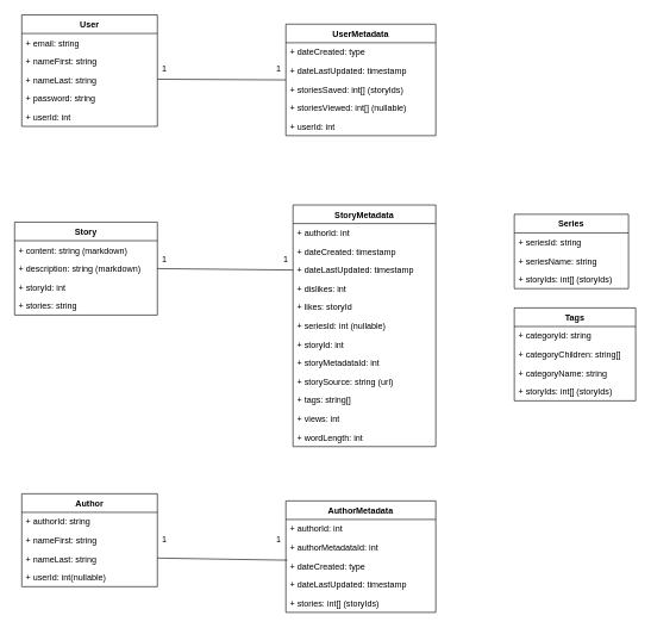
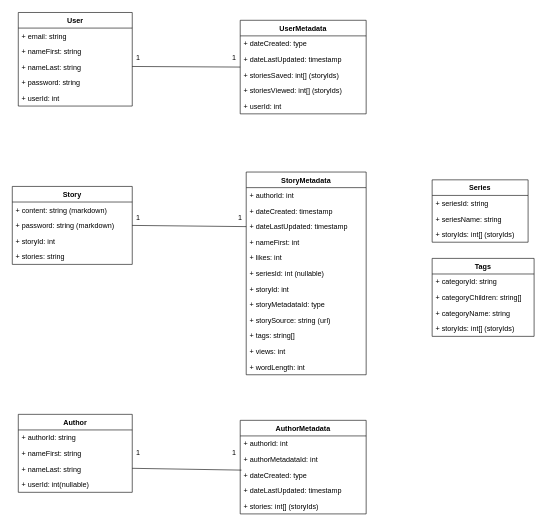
  <mxCell id="0" />
  <mxCell id="1" parent="0" />
  <mxCell id="2" value="User" style="swimlane;fontStyle=1;align=center;verticalAlign=top;childLayout=stackLayout;horizontal=1;startSize=26;horizontalStack=0;resizeParent=1;resizeParentMax=0;resizeLast=0;collapsible=1;marginBottom=0;" vertex="1" parent="1"><mxGeometry x="30" y="20" width="190" height="156" as="geometry" /></mxCell>
  <mxCell id="3" value="+ email: string" style="text;strokeColor=none;fillColor=none;align=left;verticalAlign=top;spacingLeft=4;spacingRight=4;overflow=hidden;rotatable=0;points=[[0,0.5],[1,0.5]];portConstraint=eastwest;" vertex="1" parent="2"><mxGeometry y="26" width="190" height="26" as="geometry" /></mxCell>
  <mxCell id="4" value="+ nameFirst: string" style="text;strokeColor=none;fillColor=none;align=left;verticalAlign=top;spacingLeft=4;spacingRight=4;overflow=hidden;rotatable=0;points=[[0,0.5],[1,0.5]];portConstraint=eastwest;" vertex="1" parent="2"><mxGeometry y="52" width="190" height="26" as="geometry" /></mxCell>
  <mxCell id="5" value="+ nameLast: string" style="text;strokeColor=none;fillColor=none;align=left;verticalAlign=top;spacingLeft=4;spacingRight=4;overflow=hidden;rotatable=0;points=[[0,0.5],[1,0.5]];portConstraint=eastwest;" vertex="1" parent="2"><mxGeometry y="78" width="190" height="26" as="geometry" /></mxCell>
  <mxCell id="6" value="+ password: string" style="text;strokeColor=none;fillColor=none;align=left;verticalAlign=top;spacingLeft=4;spacingRight=4;overflow=hidden;rotatable=0;points=[[0,0.5],[1,0.5]];portConstraint=eastwest;" vertex="1" parent="2"><mxGeometry y="104" width="190" height="26" as="geometry" /></mxCell>
  <mxCell id="7" value="+ userId: int" style="text;strokeColor=none;fillColor=none;align=left;verticalAlign=top;spacingLeft=4;spacingRight=4;overflow=hidden;rotatable=0;points=[[0,0.5],[1,0.5]];portConstraint=eastwest;" vertex="1" parent="2"><mxGeometry y="130" width="190" height="26" as="geometry" /></mxCell>
  <mxCell id="8" value="" style="line;strokeWidth=1;fillColor=none;align=left;verticalAlign=middle;spacingTop=-1;spacingLeft=3;spacingRight=3;rotatable=0;labelPosition=right;points=[];portConstraint=eastwest;" vertex="1" parent="2"><mxGeometry y="156" width="190" as="geometry" /></mxCell>
  <mxCell id="9" value="UserMetadata" style="swimlane;fontStyle=1;align=center;verticalAlign=top;childLayout=stackLayout;horizontal=1;startSize=26;horizontalStack=0;resizeParent=1;resizeParentMax=0;resizeLast=0;collapsible=1;marginBottom=0;" vertex="1" parent="1"><mxGeometry x="400" y="33" width="210" height="156" as="geometry" /></mxCell>
  <mxCell id="10" value="+ dateCreated: type" style="text;strokeColor=none;fillColor=none;align=left;verticalAlign=top;spacingLeft=4;spacingRight=4;overflow=hidden;rotatable=0;points=[[0,0.5],[1,0.5]];portConstraint=eastwest;" vertex="1" parent="9"><mxGeometry y="26" width="210" height="26" as="geometry" /></mxCell>
  <mxCell id="11" value="+ dateLastUpdated: timestamp" style="text;strokeColor=none;fillColor=none;align=left;verticalAlign=top;spacingLeft=4;spacingRight=4;overflow=hidden;rotatable=0;points=[[0,0.5],[1,0.5]];portConstraint=eastwest;" vertex="1" parent="9"><mxGeometry y="52" width="210" height="26" as="geometry" /></mxCell>
  <mxCell id="12" value="+ storiesSaved: int[] (storyIds)" style="text;strokeColor=none;fillColor=none;align=left;verticalAlign=top;spacingLeft=4;spacingRight=4;overflow=hidden;rotatable=0;points=[[0,0.5],[1,0.5]];portConstraint=eastwest;" vertex="1" parent="9"><mxGeometry y="78" width="210" height="26" as="geometry" /></mxCell>
- <mxCell id="13" value="+ storiesViewed: int[] (nullable)" style="text;strokeColor=none;fillColor=none;align=left;verticalAlign=top;spacingLeft=4;spacingRight=4;overflow=hidden;rotatable=0;points=[[0,0.5],[1,0.5]];portConstraint=eastwest;" vertex="1" parent="9"><mxGeometry y="104" width="210" height="26" as="geometry" /></mxCell>
+ <mxCell id="13" value="+ storiesViewed: int[] (storyIds)" style="text;strokeColor=none;fillColor=none;align=left;verticalAlign=top;spacingLeft=4;spacingRight=4;overflow=hidden;rotatable=0;points=[[0,0.5],[1,0.5]];portConstraint=eastwest;" vertex="1" parent="9"><mxGeometry y="104" width="210" height="26" as="geometry" /></mxCell>
  <mxCell id="14" value="+ userId: int" style="text;strokeColor=none;fillColor=none;align=left;verticalAlign=top;spacingLeft=4;spacingRight=4;overflow=hidden;rotatable=0;points=[[0,0.5],[1,0.5]];portConstraint=eastwest;" vertex="1" parent="9"><mxGeometry y="130" width="210" height="26" as="geometry" /></mxCell>
  <mxCell id="15" value="Story" style="swimlane;fontStyle=1;childLayout=stackLayout;horizontal=1;startSize=26;fillColor=none;horizontalStack=0;resizeParent=1;resizeParentMax=0;resizeLast=0;collapsible=1;marginBottom=0;" vertex="1" parent="1"><mxGeometry x="20" y="310" width="200" height="130" as="geometry" /></mxCell>
  <mxCell id="16" value="+ content: string (markdown)" style="text;strokeColor=none;fillColor=none;align=left;verticalAlign=top;spacingLeft=4;spacingRight=4;overflow=hidden;rotatable=0;points=[[0,0.5],[1,0.5]];portConstraint=eastwest;" vertex="1" parent="15"><mxGeometry y="26" width="200" height="26" as="geometry" /></mxCell>
- <mxCell id="17" value="+ description: string (markdown)" style="text;strokeColor=none;fillColor=none;align=left;verticalAlign=top;spacingLeft=4;spacingRight=4;overflow=hidden;rotatable=0;points=[[0,0.5],[1,0.5]];portConstraint=eastwest;" vertex="1" parent="15"><mxGeometry y="52" width="200" height="26" as="geometry" /></mxCell>
+ <mxCell id="17" value="+ password: string (markdown)" style="text;strokeColor=none;fillColor=none;align=left;verticalAlign=top;spacingLeft=4;spacingRight=4;overflow=hidden;rotatable=0;points=[[0,0.5],[1,0.5]];portConstraint=eastwest;" vertex="1" parent="15"><mxGeometry y="52" width="200" height="26" as="geometry" /></mxCell>
  <mxCell id="18" value="+ storyId: int" style="text;strokeColor=none;fillColor=none;align=left;verticalAlign=top;spacingLeft=4;spacingRight=4;overflow=hidden;rotatable=0;points=[[0,0.5],[1,0.5]];portConstraint=eastwest;" vertex="1" parent="15"><mxGeometry y="78" width="200" height="26" as="geometry" /></mxCell>
  <mxCell id="19" value="+ stories: string" style="text;strokeColor=none;fillColor=none;align=left;verticalAlign=top;spacingLeft=4;spacingRight=4;overflow=hidden;rotatable=0;points=[[0,0.5],[1,0.5]];portConstraint=eastwest;" vertex="1" parent="15"><mxGeometry y="104" width="200" height="26" as="geometry" /></mxCell>
  <mxCell id="20" value="StoryMetadata" style="swimlane;fontStyle=1;align=center;verticalAlign=top;childLayout=stackLayout;horizontal=1;startSize=26;horizontalStack=0;resizeParent=1;resizeParentMax=0;resizeLast=0;collapsible=1;marginBottom=0;" vertex="1" parent="1"><mxGeometry x="410" y="286" width="200" height="338" as="geometry" /></mxCell>
  <mxCell id="21" value="+ authorId: int" style="text;strokeColor=none;fillColor=none;align=left;verticalAlign=top;spacingLeft=4;spacingRight=4;overflow=hidden;rotatable=0;points=[[0,0.5],[1,0.5]];portConstraint=eastwest;" vertex="1" parent="20"><mxGeometry y="26" width="200" height="26" as="geometry" /></mxCell>
  <mxCell id="22" value="+ dateCreated: timestamp" style="text;strokeColor=none;fillColor=none;align=left;verticalAlign=top;spacingLeft=4;spacingRight=4;overflow=hidden;rotatable=0;points=[[0,0.5],[1,0.5]];portConstraint=eastwest;" vertex="1" parent="20"><mxGeometry y="52" width="200" height="26" as="geometry" /></mxCell>
  <mxCell id="23" value="+ dateLastUpdated: timestamp" style="text;strokeColor=none;fillColor=none;align=left;verticalAlign=top;spacingLeft=4;spacingRight=4;overflow=hidden;rotatable=0;points=[[0,0.5],[1,0.5]];portConstraint=eastwest;" vertex="1" parent="20"><mxGeometry y="78" width="200" height="26" as="geometry" /></mxCell>
- <mxCell id="24" value="+ dislikes: int" style="text;strokeColor=none;fillColor=none;align=left;verticalAlign=top;spacingLeft=4;spacingRight=4;overflow=hidden;rotatable=0;points=[[0,0.5],[1,0.5]];portConstraint=eastwest;" vertex="1" parent="20"><mxGeometry y="104" width="200" height="26" as="geometry" /></mxCell>
- <mxCell id="25" value="+ likes: storyId" style="text;strokeColor=none;fillColor=none;align=left;verticalAlign=top;spacingLeft=4;spacingRight=4;overflow=hidden;rotatable=0;points=[[0,0.5],[1,0.5]];portConstraint=eastwest;" vertex="1" parent="20"><mxGeometry y="130" width="200" height="26" as="geometry" /></mxCell>
+ <mxCell id="24" value="+ nameFirst: int" style="text;strokeColor=none;fillColor=none;align=left;verticalAlign=top;spacingLeft=4;spacingRight=4;overflow=hidden;rotatable=0;points=[[0,0.5],[1,0.5]];portConstraint=eastwest;" vertex="1" parent="20"><mxGeometry y="104" width="200" height="26" as="geometry" /></mxCell>
+ <mxCell id="25" value="+ likes: int" style="text;strokeColor=none;fillColor=none;align=left;verticalAlign=top;spacingLeft=4;spacingRight=4;overflow=hidden;rotatable=0;points=[[0,0.5],[1,0.5]];portConstraint=eastwest;" vertex="1" parent="20"><mxGeometry y="130" width="200" height="26" as="geometry" /></mxCell>
  <mxCell id="26" value="+ seriesId: int (nullable)" style="text;strokeColor=none;fillColor=none;align=left;verticalAlign=top;spacingLeft=4;spacingRight=4;overflow=hidden;rotatable=0;points=[[0,0.5],[1,0.5]];portConstraint=eastwest;" vertex="1" parent="20"><mxGeometry y="156" width="200" height="26" as="geometry" /></mxCell>
  <mxCell id="27" value="+ storyId: int" style="text;strokeColor=none;fillColor=none;align=left;verticalAlign=top;spacingLeft=4;spacingRight=4;overflow=hidden;rotatable=0;points=[[0,0.5],[1,0.5]];portConstraint=eastwest;" vertex="1" parent="20"><mxGeometry y="182" width="200" height="26" as="geometry" /></mxCell>
- <mxCell id="28" value="+ storyMetadataId: int" style="text;strokeColor=none;fillColor=none;align=left;verticalAlign=top;spacingLeft=4;spacingRight=4;overflow=hidden;rotatable=0;points=[[0,0.5],[1,0.5]];portConstraint=eastwest;" vertex="1" parent="20"><mxGeometry y="208" width="200" height="26" as="geometry" /></mxCell>
+ <mxCell id="28" value="+ storyMetadataId: type" style="text;strokeColor=none;fillColor=none;align=left;verticalAlign=top;spacingLeft=4;spacingRight=4;overflow=hidden;rotatable=0;points=[[0,0.5],[1,0.5]];portConstraint=eastwest;" vertex="1" parent="20"><mxGeometry y="208" width="200" height="26" as="geometry" /></mxCell>
  <mxCell id="29" value="+ storySource: string (url)" style="text;strokeColor=none;fillColor=none;align=left;verticalAlign=top;spacingLeft=4;spacingRight=4;overflow=hidden;rotatable=0;points=[[0,0.5],[1,0.5]];portConstraint=eastwest;" vertex="1" parent="20"><mxGeometry y="234" width="200" height="26" as="geometry" /></mxCell>
  <mxCell id="30" value="+ tags: string[]" style="text;strokeColor=none;fillColor=none;align=left;verticalAlign=top;spacingLeft=4;spacingRight=4;overflow=hidden;rotatable=0;points=[[0,0.5],[1,0.5]];portConstraint=eastwest;" vertex="1" parent="20"><mxGeometry y="260" width="200" height="26" as="geometry" /></mxCell>
  <mxCell id="31" value="+ views: int" style="text;strokeColor=none;fillColor=none;align=left;verticalAlign=top;spacingLeft=4;spacingRight=4;overflow=hidden;rotatable=0;points=[[0,0.5],[1,0.5]];portConstraint=eastwest;" vertex="1" parent="20"><mxGeometry y="286" width="200" height="26" as="geometry" /></mxCell>
  <mxCell id="32" value="+ wordLength: int" style="text;strokeColor=none;fillColor=none;align=left;verticalAlign=top;spacingLeft=4;spacingRight=4;overflow=hidden;rotatable=0;points=[[0,0.5],[1,0.5]];portConstraint=eastwest;" vertex="1" parent="20"><mxGeometry y="312" width="200" height="26" as="geometry" /></mxCell>
  <mxCell id="33" value="" style="endArrow=none;html=1;rounded=0;entryX=0;entryY=0.5;entryDx=0;entryDy=0;exitX=1;exitY=0.5;exitDx=0;exitDy=0;" edge="1" parent="1" source="15"><mxGeometry width="50" height="50" relative="1" as="geometry"><mxPoint x="250" y="380" as="sourcePoint" /><mxPoint x="410" y="377" as="targetPoint" /></mxGeometry></mxCell>
  <mxCell id="34" value="1" style="text;html=1;strokeColor=none;fillColor=none;align=center;verticalAlign=middle;whiteSpace=wrap;rounded=0;" vertex="1" parent="1"><mxGeometry x="220" y="347" width="20" height="30" as="geometry" /></mxCell>
  <mxCell id="35" value="1" style="text;html=1;strokeColor=none;fillColor=none;align=center;verticalAlign=middle;whiteSpace=wrap;rounded=0;" vertex="1" parent="1"><mxGeometry x="390" y="347" width="20" height="30" as="geometry" /></mxCell>
  <mxCell id="36" value="" style="endArrow=none;html=1;rounded=0;exitX=0;exitY=1;exitDx=0;exitDy=0;" edge="1" parent="1" source="37"><mxGeometry width="50" height="50" relative="1" as="geometry"><mxPoint x="240" y="100" as="sourcePoint" /><mxPoint x="400" y="111" as="targetPoint" /></mxGeometry></mxCell>
  <mxCell id="37" value="1" style="text;html=1;strokeColor=none;fillColor=none;align=center;verticalAlign=middle;whiteSpace=wrap;rounded=0;" vertex="1" parent="1"><mxGeometry x="220" y="80" width="20" height="30" as="geometry" /></mxCell>
  <mxCell id="38" value="1" style="text;html=1;strokeColor=none;fillColor=none;align=center;verticalAlign=middle;whiteSpace=wrap;rounded=0;" vertex="1" parent="1"><mxGeometry x="380" y="80" width="20" height="30" as="geometry" /></mxCell>
  <mxCell id="39" value="Author" style="swimlane;fontStyle=1;align=center;verticalAlign=top;childLayout=stackLayout;horizontal=1;startSize=26;horizontalStack=0;resizeParent=1;resizeParentMax=0;resizeLast=0;collapsible=1;marginBottom=0;" vertex="1" parent="1"><mxGeometry x="30" y="690" width="190" height="130" as="geometry" /></mxCell>
  <mxCell id="40" value="+ authorId: string" style="text;strokeColor=none;fillColor=none;align=left;verticalAlign=top;spacingLeft=4;spacingRight=4;overflow=hidden;rotatable=0;points=[[0,0.5],[1,0.5]];portConstraint=eastwest;" vertex="1" parent="39"><mxGeometry y="26" width="190" height="26" as="geometry" /></mxCell>
  <mxCell id="41" value="+ nameFirst: string" style="text;strokeColor=none;fillColor=none;align=left;verticalAlign=top;spacingLeft=4;spacingRight=4;overflow=hidden;rotatable=0;points=[[0,0.5],[1,0.5]];portConstraint=eastwest;" vertex="1" parent="39"><mxGeometry y="52" width="190" height="26" as="geometry" /></mxCell>
  <mxCell id="42" value="+ nameLast: string" style="text;strokeColor=none;fillColor=none;align=left;verticalAlign=top;spacingLeft=4;spacingRight=4;overflow=hidden;rotatable=0;points=[[0,0.5],[1,0.5]];portConstraint=eastwest;" vertex="1" parent="39"><mxGeometry y="78" width="190" height="26" as="geometry" /></mxCell>
  <mxCell id="43" value="+ userId: int(nullable)" style="text;strokeColor=none;fillColor=none;align=left;verticalAlign=top;spacingLeft=4;spacingRight=4;overflow=hidden;rotatable=0;points=[[0,0.5],[1,0.5]];portConstraint=eastwest;" vertex="1" parent="39"><mxGeometry y="104" width="190" height="26" as="geometry" /></mxCell>
  <mxCell id="44" value="" style="line;strokeWidth=1;fillColor=none;align=left;verticalAlign=middle;spacingTop=-1;spacingLeft=3;spacingRight=3;rotatable=0;labelPosition=right;points=[];portConstraint=eastwest;" vertex="1" parent="39"><mxGeometry y="130" width="190" as="geometry" /></mxCell>
  <mxCell id="45" value="AuthorMetadata" style="swimlane;fontStyle=1;align=center;verticalAlign=top;childLayout=stackLayout;horizontal=1;startSize=26;horizontalStack=0;resizeParent=1;resizeParentMax=0;resizeLast=0;collapsible=1;marginBottom=0;" vertex="1" parent="1"><mxGeometry x="400" y="700" width="210" height="156" as="geometry" /></mxCell>
  <mxCell id="46" value="+ authorId: int" style="text;strokeColor=none;fillColor=none;align=left;verticalAlign=top;spacingLeft=4;spacingRight=4;overflow=hidden;rotatable=0;points=[[0,0.5],[1,0.5]];portConstraint=eastwest;" vertex="1" parent="45"><mxGeometry y="26" width="210" height="26" as="geometry" /></mxCell>
  <mxCell id="47" value="+ authorMetadataId: int" style="text;strokeColor=none;fillColor=none;align=left;verticalAlign=top;spacingLeft=4;spacingRight=4;overflow=hidden;rotatable=0;points=[[0,0.5],[1,0.5]];portConstraint=eastwest;" vertex="1" parent="45"><mxGeometry y="52" width="210" height="26" as="geometry" /></mxCell>
  <mxCell id="48" value="+ dateCreated: type" style="text;strokeColor=none;fillColor=none;align=left;verticalAlign=top;spacingLeft=4;spacingRight=4;overflow=hidden;rotatable=0;points=[[0,0.5],[1,0.5]];portConstraint=eastwest;" vertex="1" parent="45"><mxGeometry y="78" width="210" height="26" as="geometry" /></mxCell>
  <mxCell id="49" value="+ dateLastUpdated: timestamp" style="text;strokeColor=none;fillColor=none;align=left;verticalAlign=top;spacingLeft=4;spacingRight=4;overflow=hidden;rotatable=0;points=[[0,0.5],[1,0.5]];portConstraint=eastwest;" vertex="1" parent="45"><mxGeometry y="104" width="210" height="26" as="geometry" /></mxCell>
  <mxCell id="50" value="+ stories: int[] (storyIds)" style="text;strokeColor=none;fillColor=none;align=left;verticalAlign=top;spacingLeft=4;spacingRight=4;overflow=hidden;rotatable=0;points=[[0,0.5],[1,0.5]];portConstraint=eastwest;" vertex="1" parent="45"><mxGeometry y="130" width="210" height="26" as="geometry" /></mxCell>
  <mxCell id="51" value="" style="endArrow=none;html=1;rounded=0;entryX=0.01;entryY=0.192;entryDx=0;entryDy=0;entryPerimeter=0;" edge="1" parent="1" target="48"><mxGeometry width="50" height="50" relative="1" as="geometry"><mxPoint x="220" y="780" as="sourcePoint" /><mxPoint x="400" y="771" as="targetPoint" /></mxGeometry></mxCell>
  <mxCell id="52" value="1" style="text;html=1;strokeColor=none;fillColor=none;align=center;verticalAlign=middle;whiteSpace=wrap;rounded=0;" vertex="1" parent="1"><mxGeometry x="220" y="740" width="20" height="30" as="geometry" /></mxCell>
  <mxCell id="53" value="1" style="text;html=1;strokeColor=none;fillColor=none;align=center;verticalAlign=middle;whiteSpace=wrap;rounded=0;" vertex="1" parent="1"><mxGeometry x="380" y="740" width="20" height="30" as="geometry" /></mxCell>
  <mxCell id="54" value="Series" style="swimlane;fontStyle=1;childLayout=stackLayout;horizontal=1;startSize=26;fillColor=none;horizontalStack=0;resizeParent=1;resizeParentMax=0;resizeLast=0;collapsible=1;marginBottom=0;" vertex="1" parent="1"><mxGeometry x="720" y="299" width="160" height="104" as="geometry" /></mxCell>
  <mxCell id="55" value="+ seriesId: string" style="text;strokeColor=none;fillColor=none;align=left;verticalAlign=top;spacingLeft=4;spacingRight=4;overflow=hidden;rotatable=0;points=[[0,0.5],[1,0.5]];portConstraint=eastwest;" vertex="1" parent="54"><mxGeometry y="26" width="160" height="26" as="geometry" /></mxCell>
  <mxCell id="56" value="+ seriesName: string" style="text;strokeColor=none;fillColor=none;align=left;verticalAlign=top;spacingLeft=4;spacingRight=4;overflow=hidden;rotatable=0;points=[[0,0.5],[1,0.5]];portConstraint=eastwest;" vertex="1" parent="54"><mxGeometry y="52" width="160" height="26" as="geometry" /></mxCell>
  <mxCell id="57" value="+ storyIds: int[] (storyIds)" style="text;strokeColor=none;fillColor=none;align=left;verticalAlign=top;spacingLeft=4;spacingRight=4;overflow=hidden;rotatable=0;points=[[0,0.5],[1,0.5]];portConstraint=eastwest;" vertex="1" parent="54"><mxGeometry y="78" width="160" height="26" as="geometry" /></mxCell>
  <mxCell id="58" value="Tags" style="swimlane;fontStyle=1;childLayout=stackLayout;horizontal=1;startSize=26;fillColor=none;horizontalStack=0;resizeParent=1;resizeParentMax=0;resizeLast=0;collapsible=1;marginBottom=0;" vertex="1" parent="1"><mxGeometry x="720" y="430" width="170" height="130" as="geometry" /></mxCell>
  <mxCell id="59" value="+ categoryId: string" style="text;strokeColor=none;fillColor=none;align=left;verticalAlign=top;spacingLeft=4;spacingRight=4;overflow=hidden;rotatable=0;points=[[0,0.5],[1,0.5]];portConstraint=eastwest;" vertex="1" parent="58"><mxGeometry y="26" width="170" height="26" as="geometry" /></mxCell>
  <mxCell id="60" value="+ categoryChildren: string[]" style="text;strokeColor=none;fillColor=none;align=left;verticalAlign=top;spacingLeft=4;spacingRight=4;overflow=hidden;rotatable=0;points=[[0,0.5],[1,0.5]];portConstraint=eastwest;" vertex="1" parent="58"><mxGeometry y="52" width="170" height="26" as="geometry" /></mxCell>
  <mxCell id="61" value="+ categoryName: string" style="text;strokeColor=none;fillColor=none;align=left;verticalAlign=top;spacingLeft=4;spacingRight=4;overflow=hidden;rotatable=0;points=[[0,0.5],[1,0.5]];portConstraint=eastwest;" vertex="1" parent="58"><mxGeometry y="78" width="170" height="26" as="geometry" /></mxCell>
  <mxCell id="62" value="+ storyIds: int[] (storyIds)" style="text;strokeColor=none;fillColor=none;align=left;verticalAlign=top;spacingLeft=4;spacingRight=4;overflow=hidden;rotatable=0;points=[[0,0.5],[1,0.5]];portConstraint=eastwest;" vertex="1" parent="58"><mxGeometry y="104" width="170" height="26" as="geometry" /></mxCell>
